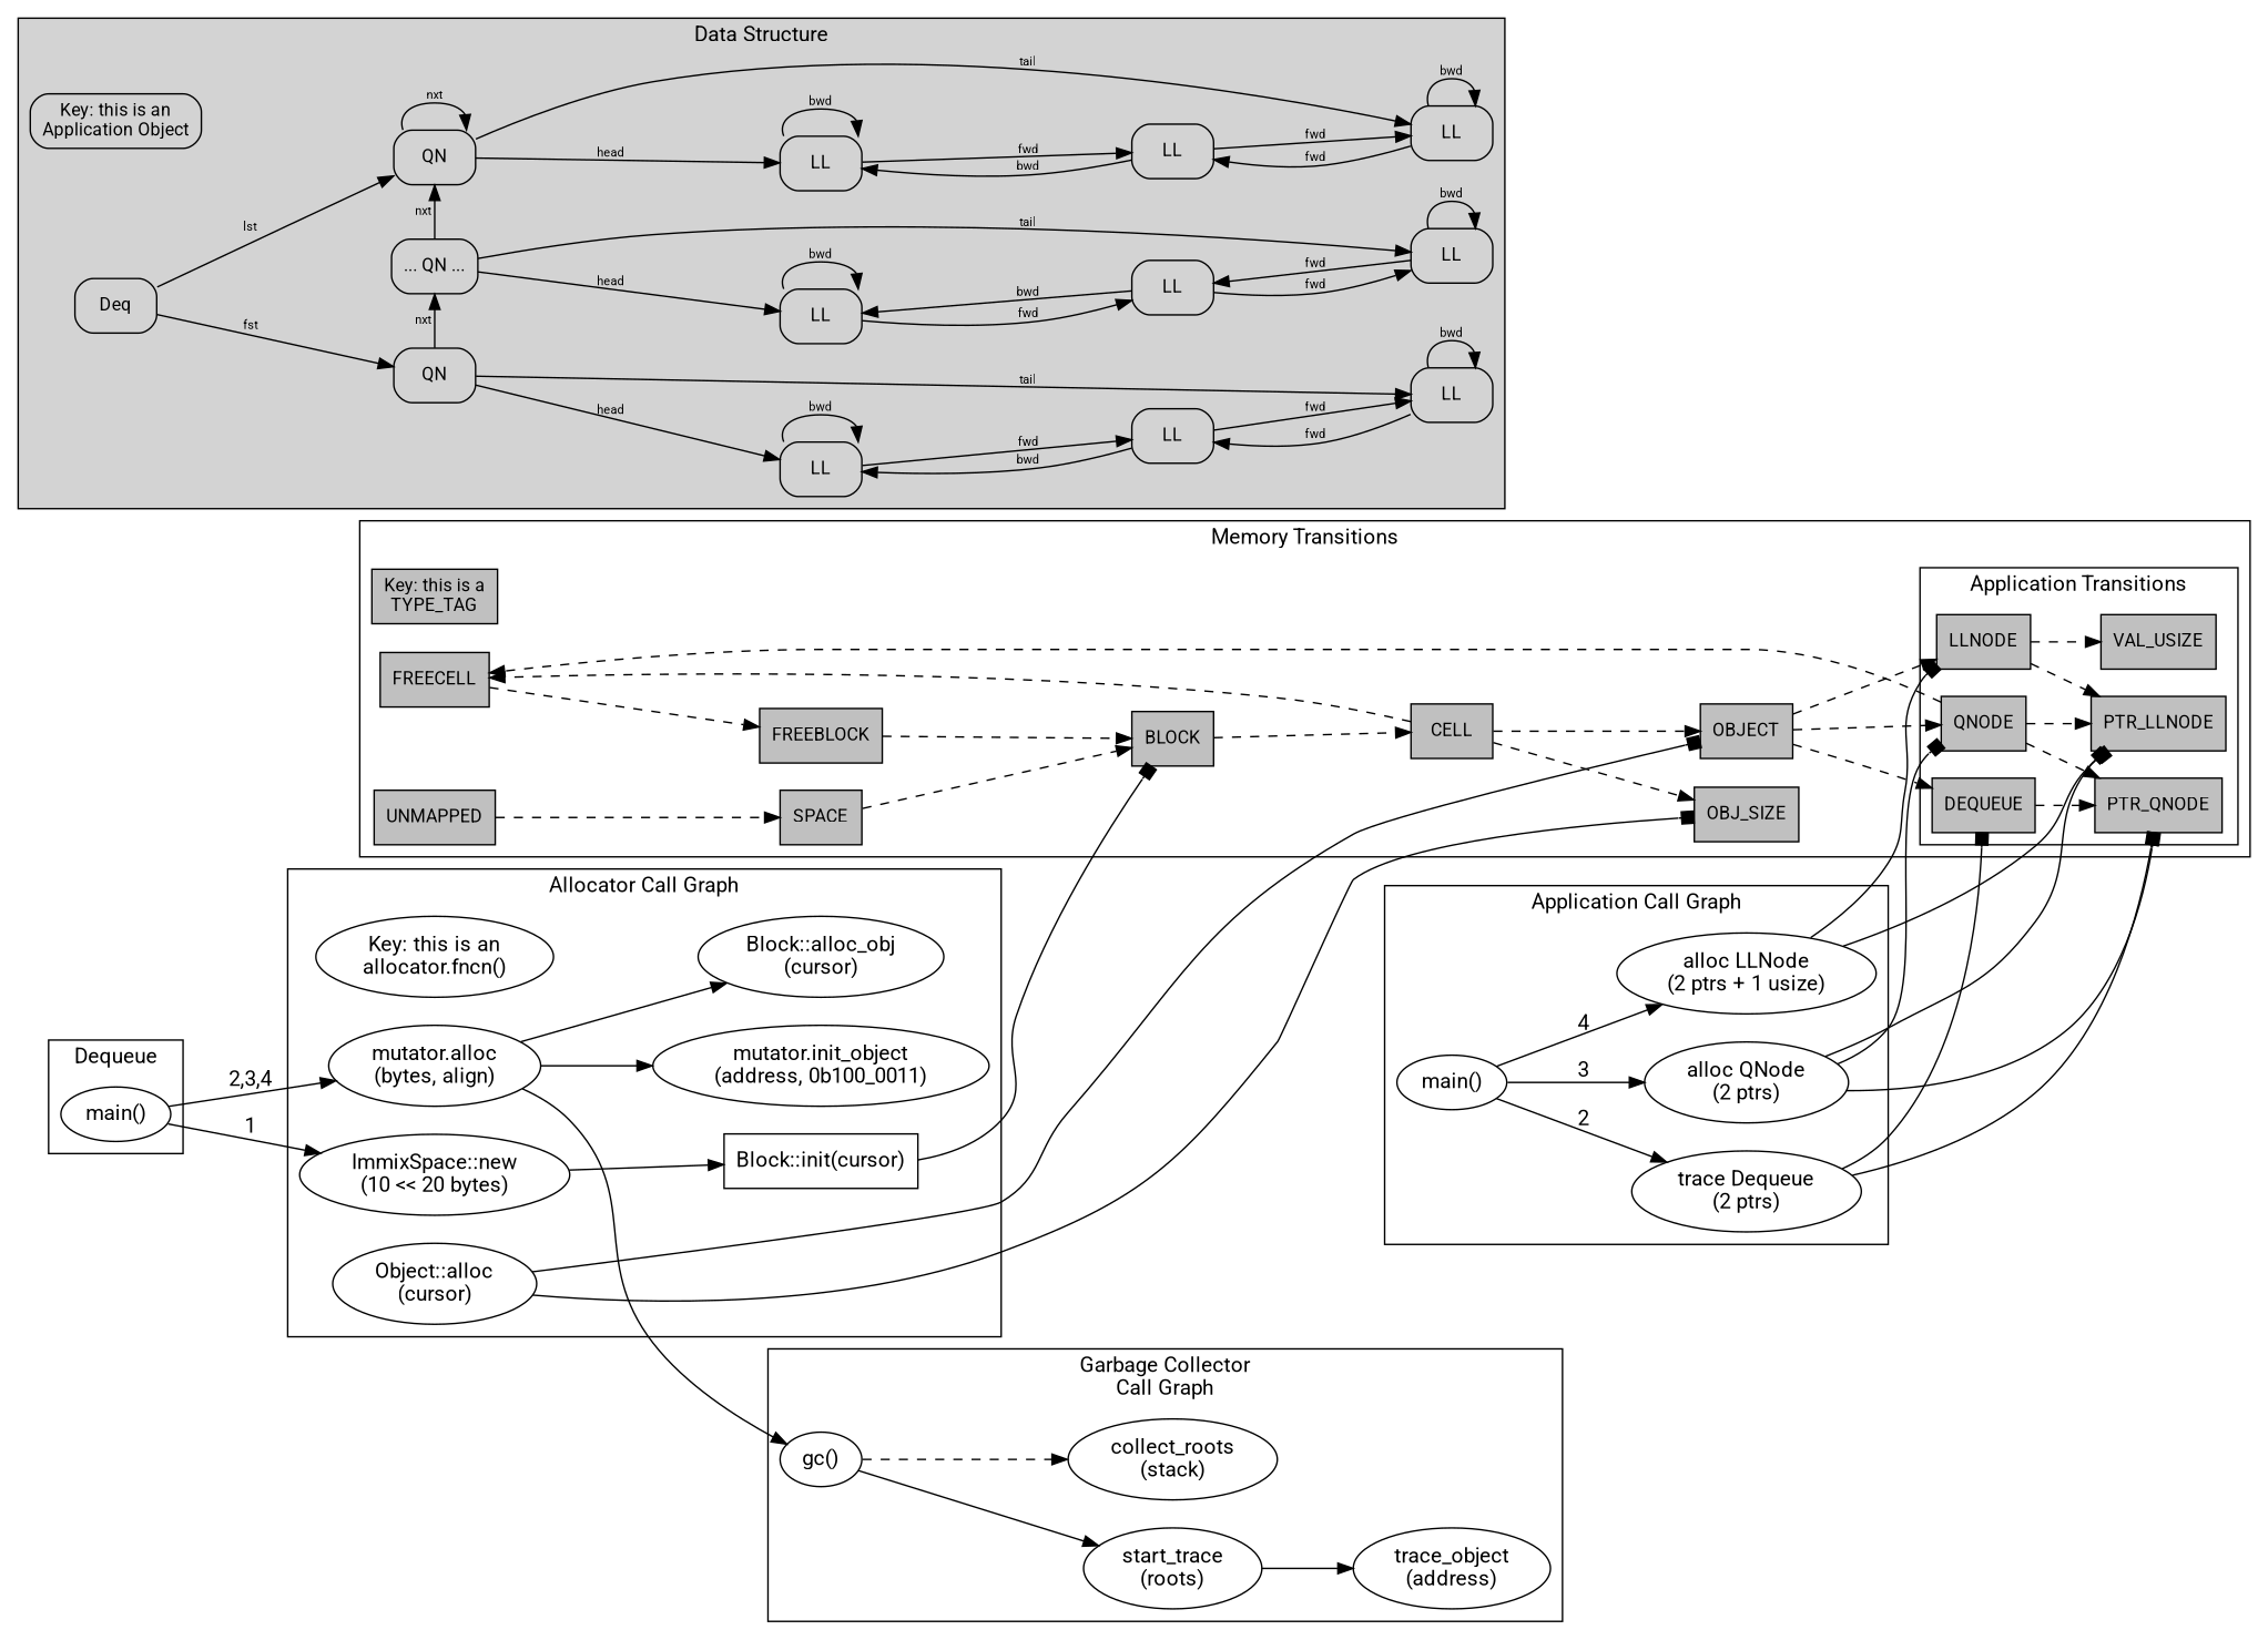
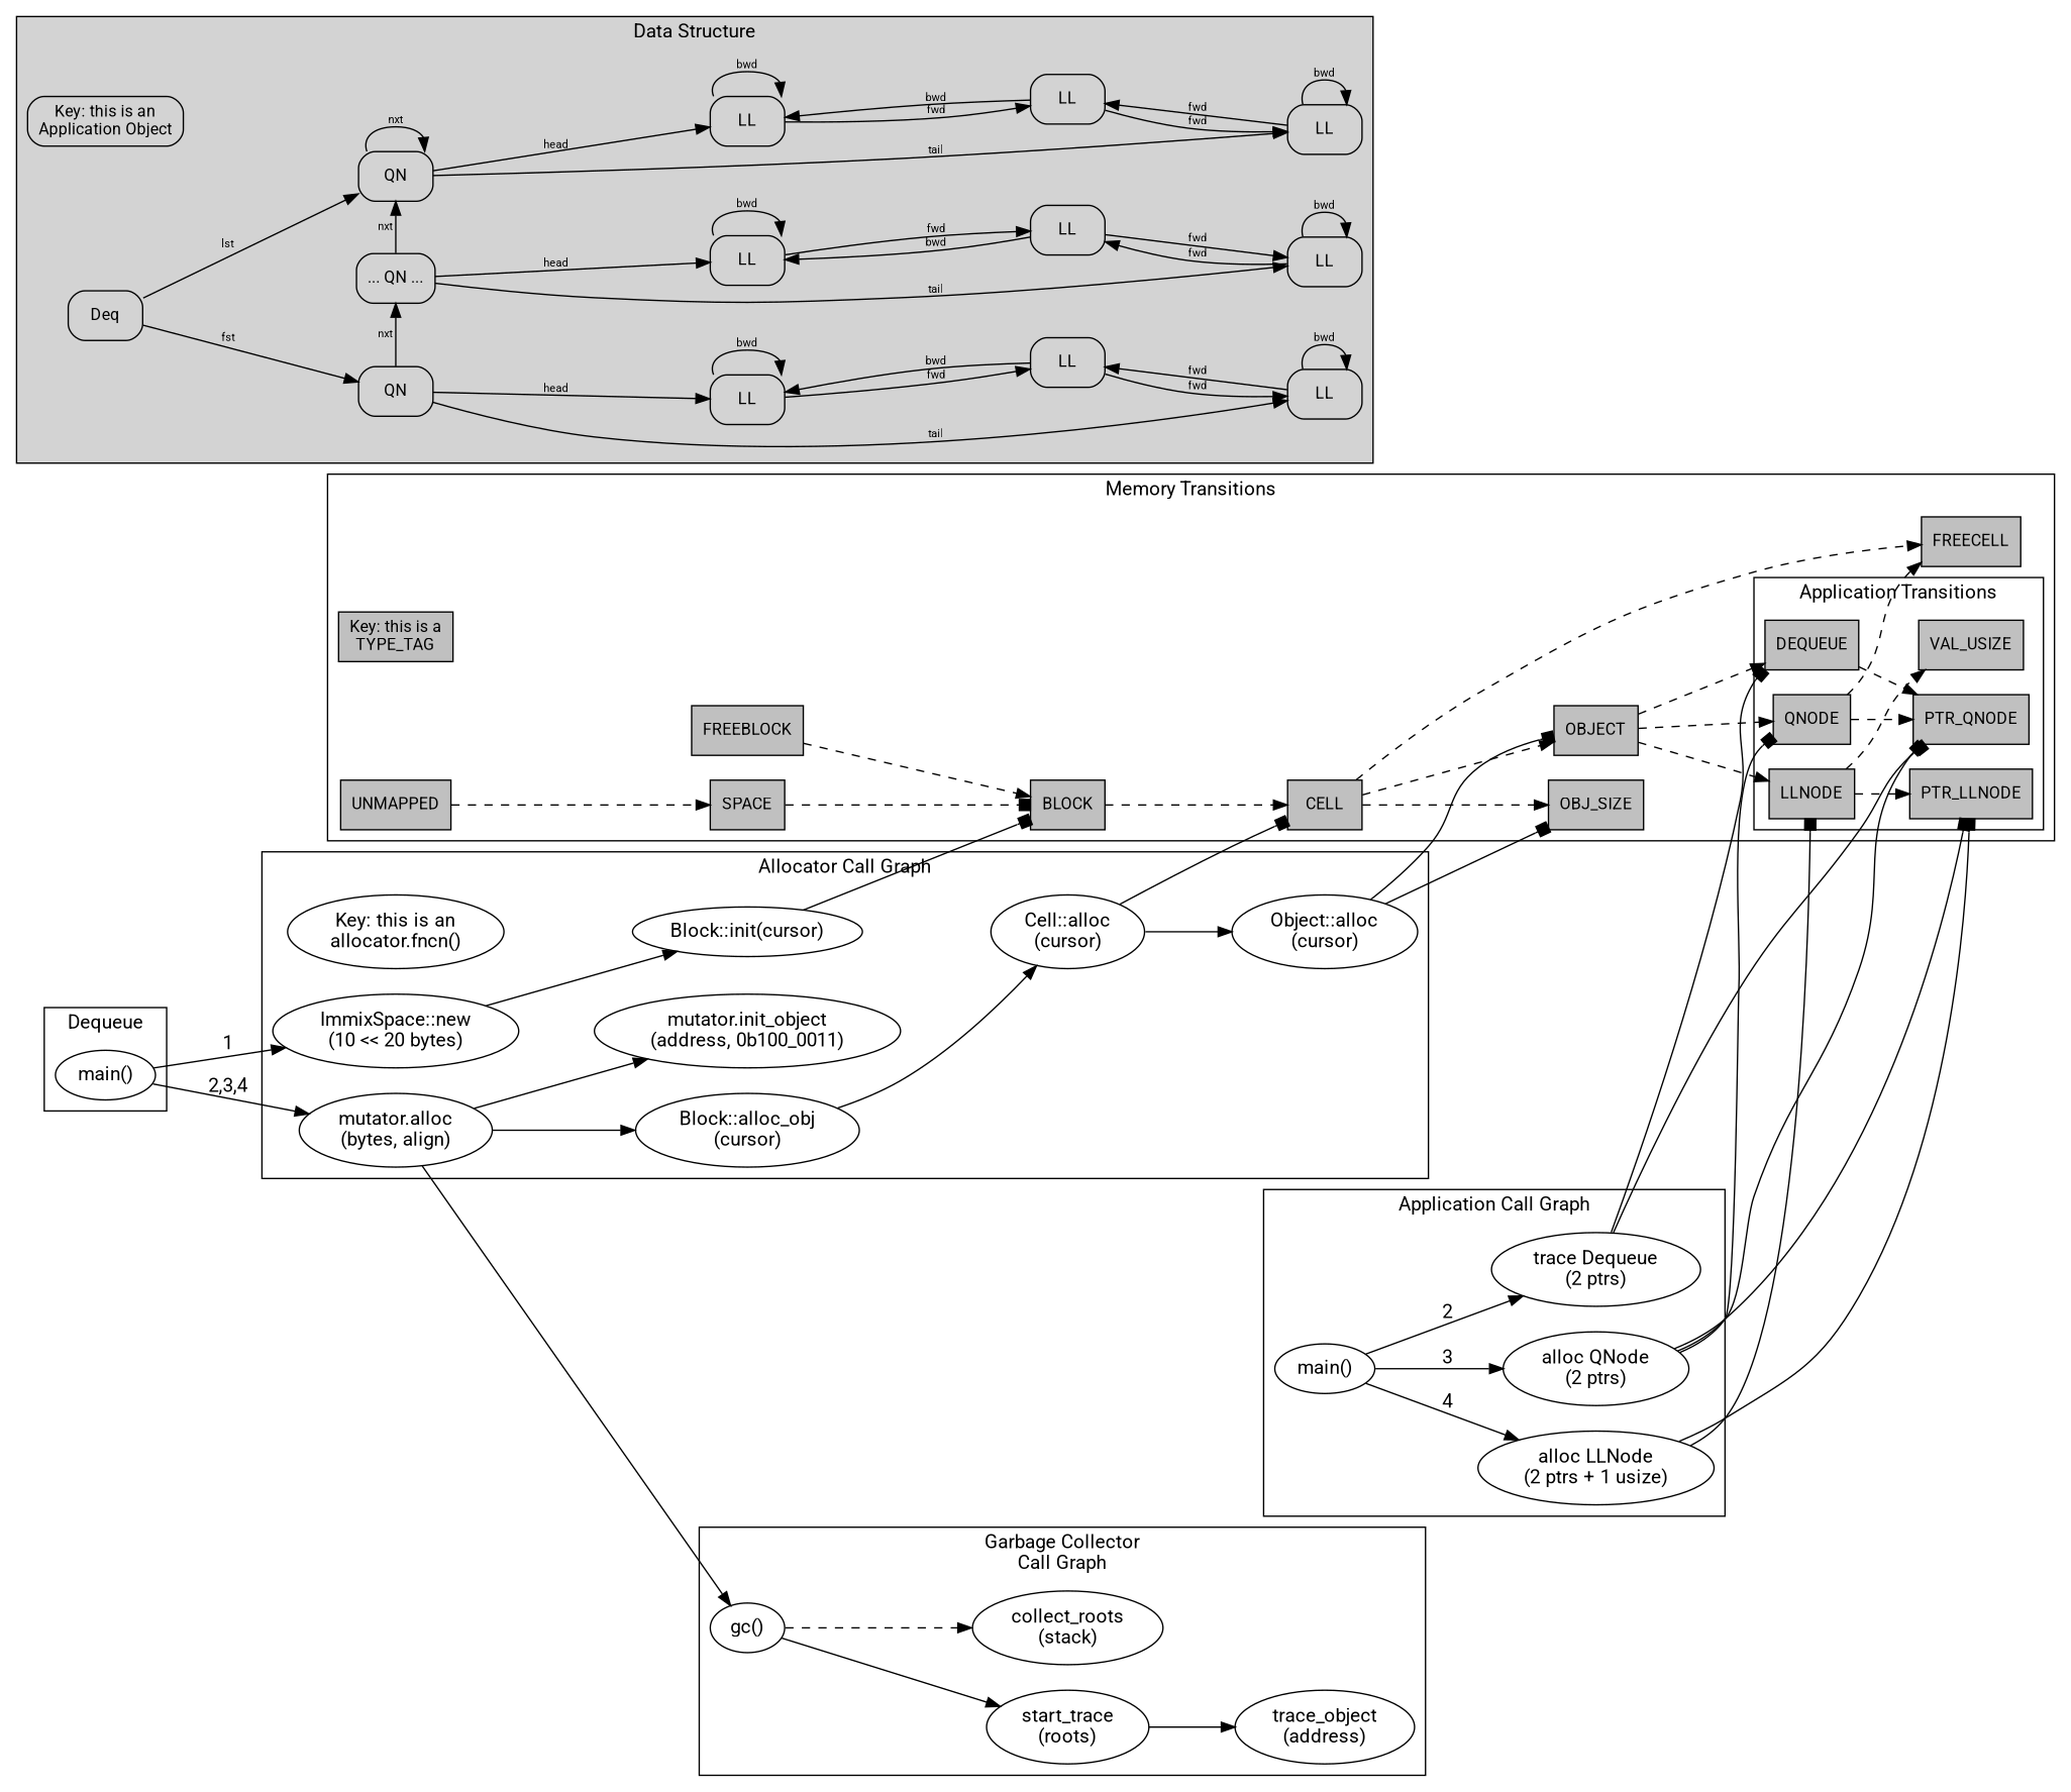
  digraph {
    compound=true
    fontname=Roboto
    rankdir=LR
    node [fontname=Roboto color=black fontsize=12 shape=box]
    edge [fontname=Roboto]
    n1 [label="Key: this is an\nallocator.fncn()" color="" fontsize="" shape=""]
    n2 [label="mutator.alloc\n(bytes, align)" color="" fontsize="" shape=""]
    n3 [label="mutator.init_object\n(address, 0b100_0011)" color="" fontsize="" shape=""]
    n4 [label="Block::alloc_obj\n(cursor)" color="" fontsize="" shape=""]
    n5 [label="ImmixSpace::new\n(10 << 20 bytes)" color="" fontsize="" shape=""]
-   n6 [label="Block::init(cursor)" color="" fontsize=""]
+   n6 [label="Block::init(cursor)" color="" fontsize="" shape=""]
+   n7 [label="Cell::alloc\n(cursor)" color="" fontsize="" shape=""]
    n8 [label="Object::alloc\n(cursor)" color="" fontsize="" shape=""]
    n9 [label="alloc LLNode\n(2 ptrs + 1 usize)" color="" fontsize="" shape=""]
    n10 [label="alloc QNode\n(2 ptrs)" color="" fontsize="" shape=""]
    n11 [label="trace Dequeue\n(2 ptrs)" color="" fontsize="" shape=""]
    n12 [label="main()" color="" fontsize="" shape=""]
    n13 [label="gc()" color="" fontsize="" shape=""]
    n14 [label="start_trace\n(roots)" color="" fontsize="" shape=""]
    n15 [label="collect_roots\n(stack)" color="" fontsize="" shape=""]
    n16 [label="trace_object\n(address)" color="" fontsize="" shape=""]
    n17 [label="main()" color="" fontsize="" shape=""]
    n18 [fillcolor=gray label=LLNODE style=filled]
    n19 [fillcolor=gray label=QNODE style=filled]
    n20 [fillcolor=gray label=DEQUEUE style=filled]
    n21 [fillcolor=gray label=PTR_LLNODE style=filled]
    n22 [fillcolor=gray label=PTR_QNODE style=filled]
    n23 [fillcolor=gray label=VAL_USIZE style=filled]
    n24 [fillcolor=gray label=SPACE style=filled]
    n25 [fillcolor=gray label=BLOCK style=filled]
    n26 [fillcolor=gray label=OBJECT style=filled]
    n27 [fillcolor=gray label=OBJ_SIZE style=filled]
    n28 [fillcolor=gray label=CELL style=filled]
    n29 [fillcolor=gray label="Key: this is a\nTYPE_TAG" style=filled]
    n30 [fillcolor=gray label=FREEBLOCK style=filled]
    n31 [fillcolor=gray label=FREECELL style=filled]
    n32 [fillcolor=gray label=UNMAPPED style=filled]
    n33 [fillcolor=lightgrey label=QN style="rounded,filled"]
    n34 [fillcolor=lightgrey label="... QN ..." style="rounded,filled"]
    n35 [fillcolor=lightgrey label=QN style="rounded,filled"]
    n36 [fillcolor=lightgrey label="Key: this is an\nApplication Object" style="rounded,filled"]
    n37 [fillcolor=lightgrey label=Deq style="rounded,filled"]
    n38 [fillcolor=lightgrey label=LL style="rounded,filled"]
    n39 [fillcolor=lightgrey label=LL style="rounded,filled"]
    n40 [fillcolor=lightgrey label=LL style="rounded,filled"]
    n41 [fillcolor=lightgrey label=LL style="rounded,filled"]
    n42 [fillcolor=lightgrey label=LL style="rounded,filled"]
    n43 [fillcolor=lightgrey label=LL style="rounded,filled"]
    n44 [fillcolor=lightgrey label=LL style="rounded,filled"]
    n45 [fillcolor=lightgrey label=LL style="rounded,filled"]
    n46 [fillcolor=lightgrey label=LL style="rounded,filled"]
    subgraph cluster_1 {
      label="Allocator Call Graph"
      n1
      n2
      n3
      n4
      n5
      n6
+     n7
      n8
    }
    subgraph cluster_2 {
      label="Application Call Graph"
      subgraph sub_3 {
        label="Application Call Graph"
        rank=same
        n9
        n10
        n11
      }
      subgraph sub_4 {
        label="Application Call Graph"
        rank=same
        n12
      }
    }
    subgraph cluster_5 {
      label="Garbage Collector\nCall Graph"
      n13
      n14
      n15
      n16
    }
    subgraph cluster_6 {
      label=Dequeue
      n17
    }
    subgraph cluster_7 {
      label="Memory Transitions"
      n24
      n25
      n26
      n27
      n28
      n29
      n30
      n31
      n32
      subgraph cluster_8 {
        label="Application Transitions"
        n18
        n19
        n20
        n21
        n22
        n23
      }
    }
    subgraph sub_9 {
      n18
      n19
      n20
      n21
      n22
      n23
      n24
      n25
      n26
      n27
      n28
      n30
      n31
      n32
    }
    subgraph cluster_10 {
      label="Data Structure"
      style=filled
      n36
      n37
      n38
      n39
      n40
      n41
      n42
      n43
      n44
      n45
      n46
      subgraph sub_11 {
        label="Data Structure"
        rank=same
        style=filled
        n33
        n34
        n35
      }
    }
    n2 -> n3
    n2 -> n4
    n2 -> n13
+   n4 -> n7
    n5 -> n6
    n6 -> n25 [arrowhead=box]
+   n7 -> n8
+   n7 -> n28 [arrowhead=box]
    n8 -> n26 [arrowhead=box]
    n8 -> n27 [arrowhead=box]
    n9 -> n18 [arrowhead=box]
    n9 -> n21 [arrowhead=box]
    n10 -> n19 [arrowhead=box]
    n10 -> n21 [arrowhead=box]
    n10 -> n22 [arrowhead=box]
    n11 -> n20 [arrowhead=box]
    n11 -> n22 [arrowhead=box]
    n12 -> n9 [label=4]
    n12 -> n10 [label=3]
    n12 -> n11 [label=2]
    n13 -> n14
    n13 -> n15 [style=dashed]
    n14 -> n16
    n17 -> n2 [label="2,3,4"]
    n17 -> n5 [label=1]
    n18 -> n21 [arrowhead=normal style=dashed]
    n18 -> n23 [arrowhead=normal style=dashed]
-   n19 -> n21 [arrowhead=normal style=dashed]
    n19 -> n22 [arrowhead=normal style=dashed]
    n19 -> n31 [arrowhead=normal style=dashed]
    n20 -> n22 [arrowhead=normal style=dashed]
-   n24 -> n25 [arrowhead=normal style=dashed]
+   n24 -> n25 [arrowhead=box style=dashed]
    n25 -> n28 [arrowhead=normal style=dashed]
    n26 -> n18 [arrowhead=normal style=dashed]
    n26 -> n19 [arrowhead=normal style=dashed]
    n26 -> n20 [arrowhead=normal style=dashed]
    n28 -> n26 [arrowhead=normal style=dashed]
    n28 -> n27 [arrowhead=normal style=dashed]
    n28 -> n31 [arrowhead=normal style=dashed]
    n30 -> n25 [arrowhead=normal style=dashed]
-   n31 -> n30 [arrowhead=normal style=dashed]
    n32 -> n24 [arrowhead=normal style=dashed]
    n33 -> n34 [fontsize=8 label=nxt]
    n33 -> n38 [fontsize=8 label=head]
    n33 -> n39 [fontsize=8 label=tail]
    n34 -> n35 [fontsize=8 label=nxt]
    n34 -> n40 [fontsize=8 label=head]
    n34 -> n41 [fontsize=8 label=tail]
    n35 -> n35 [fontsize=8 label=nxt]
    n35 -> n42 [fontsize=8 label=head]
    n35 -> n43 [fontsize=8 label=tail]
    n37 -> n33 [fontsize=8 label=fst]
    n37 -> n35 [fontsize=8 label=lst]
    n38 -> n38 [fontsize=8 label=bwd]
    n38 -> n44 [fontsize=8 label=fwd]
    n39 -> n39 [fontsize=8 label=bwd]
    n39 -> n44 [fontsize=8 label=fwd]
    n40 -> n40 [fontsize=8 label=bwd]
    n40 -> n45 [fontsize=8 label=fwd]
    n41 -> n41 [fontsize=8 label=bwd]
    n41 -> n45 [fontsize=8 label=fwd]
    n42 -> n42 [fontsize=8 label=bwd]
    n42 -> n46 [fontsize=8 label=fwd]
    n43 -> n43 [fontsize=8 label=bwd]
    n43 -> n46 [fontsize=8 label=fwd]
    n44 -> n38 [fontsize=8 label=bwd]
    n44 -> n39 [fontsize=8 label=fwd]
    n45 -> n40 [fontsize=8 label=bwd]
    n45 -> n41 [fontsize=8 label=fwd]
    n46 -> n42 [fontsize=8 label=bwd]
    n46 -> n43 [fontsize=8 label=fwd]
  }
